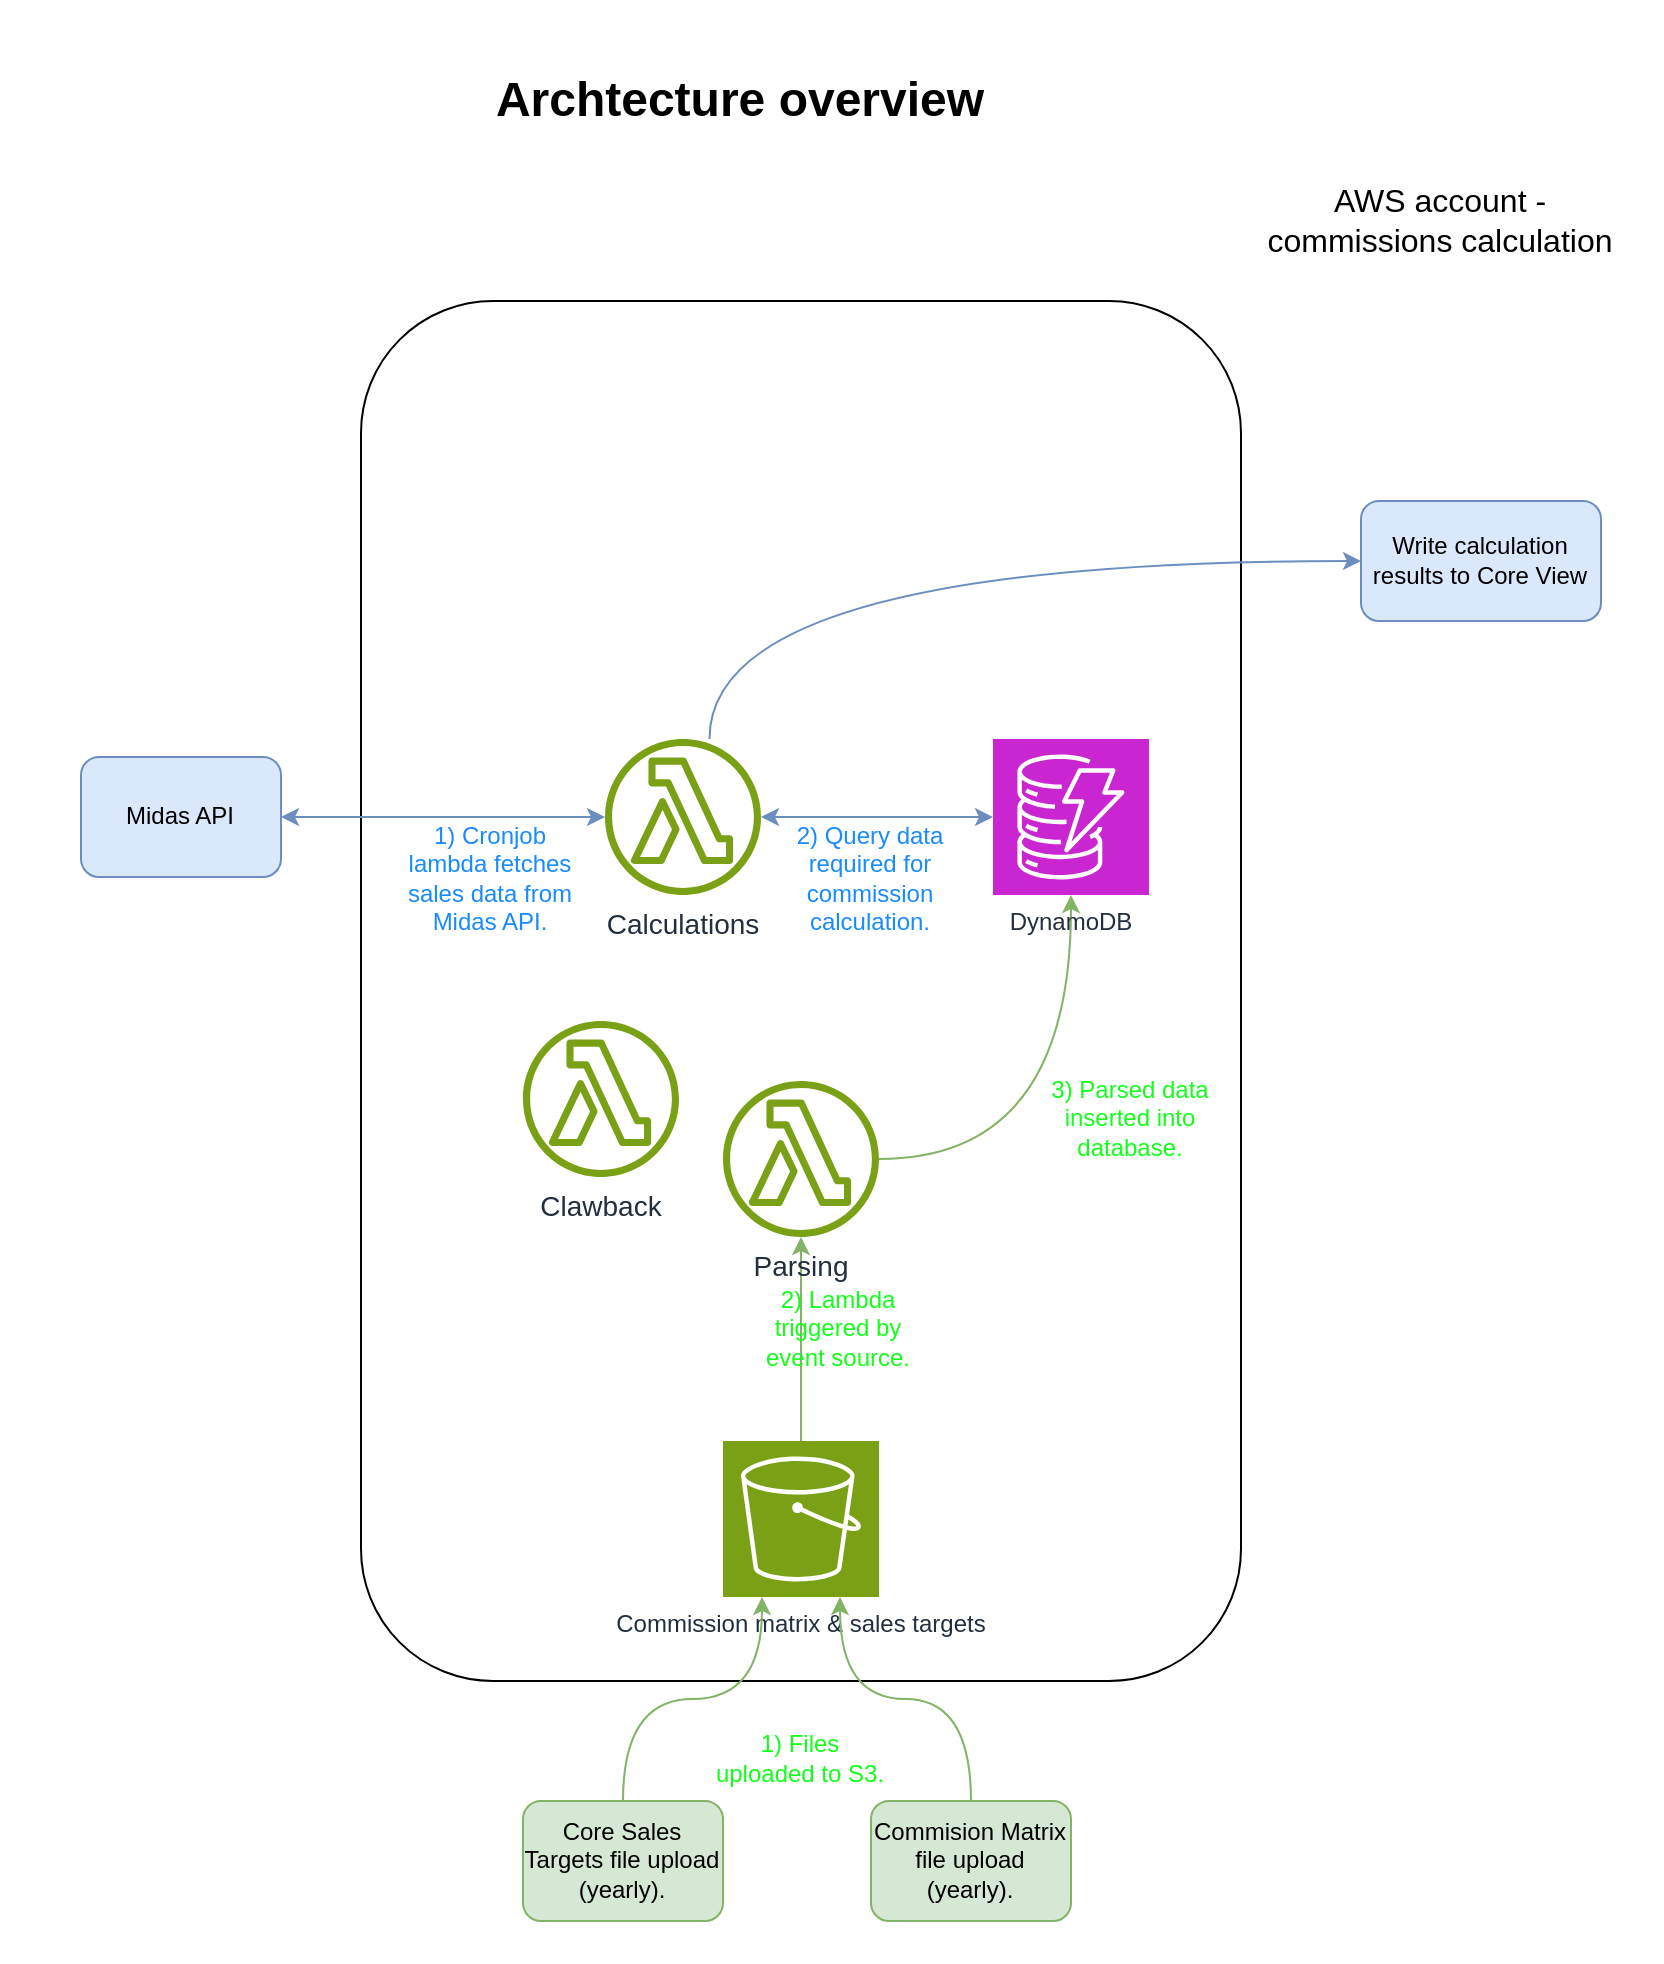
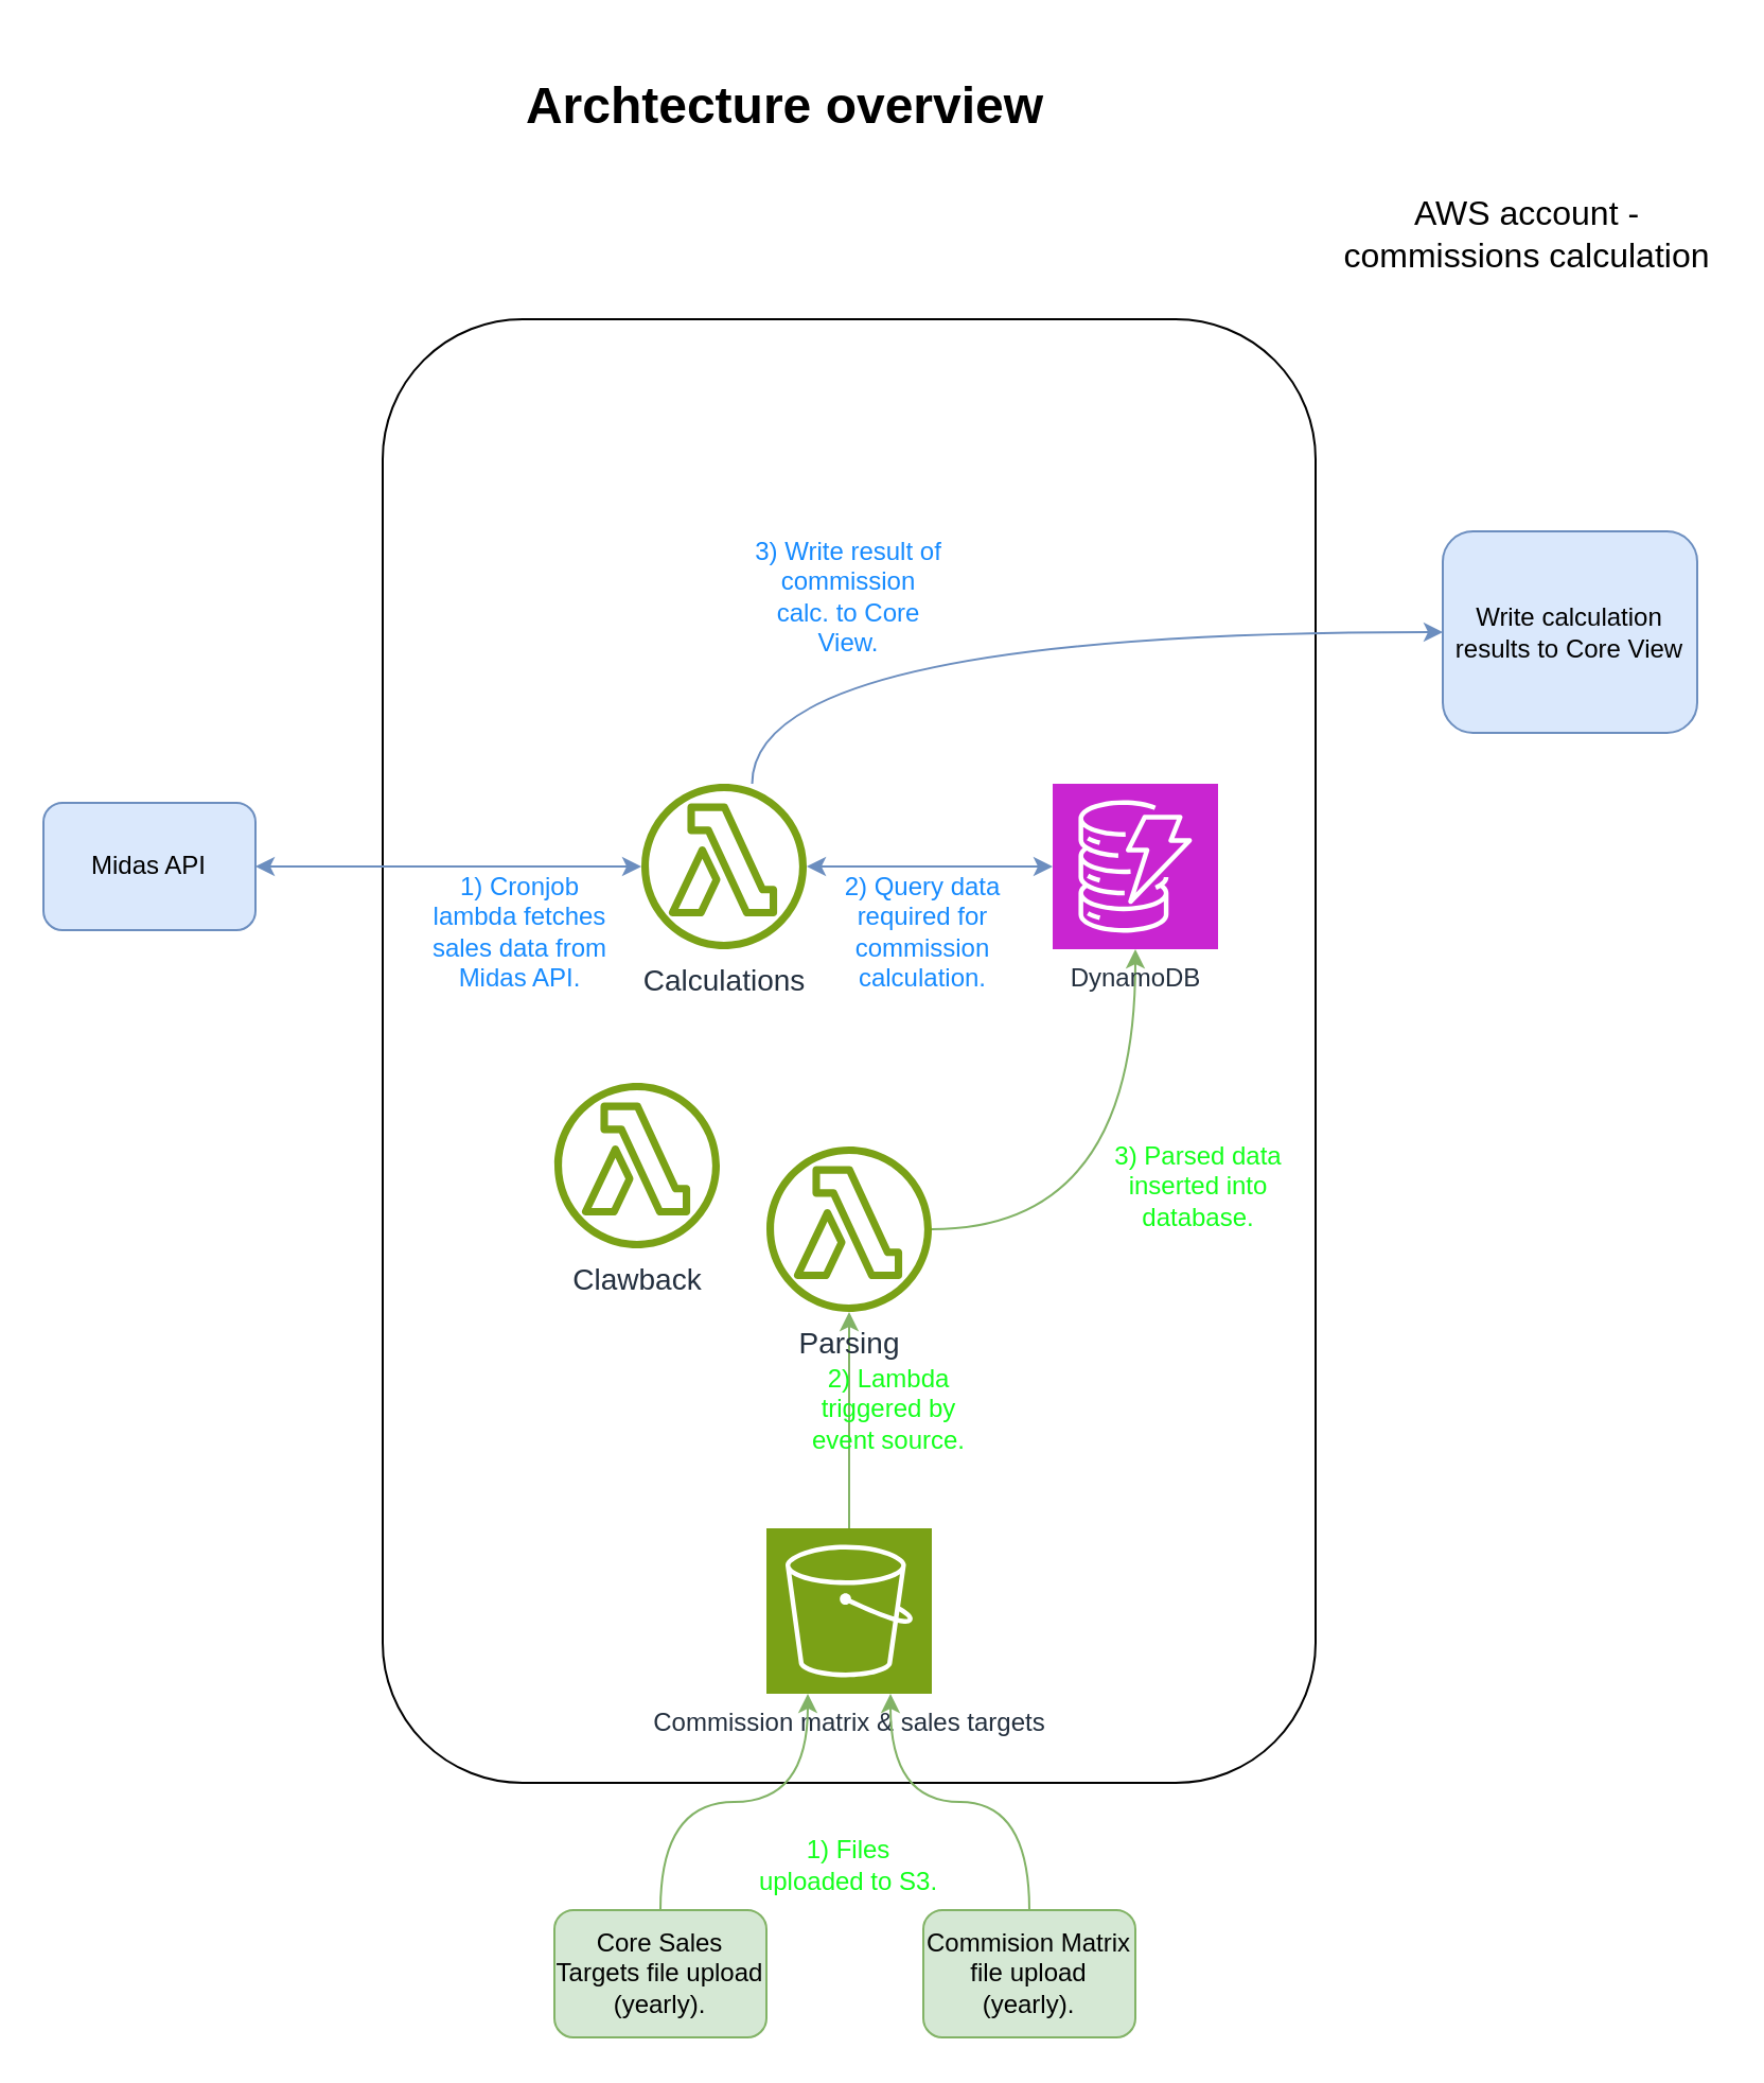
  <mxCell id="0" />
  <mxCell id="1" parent="0" />
  <mxCell id="2" value="" style="rounded=1;whiteSpace=wrap;html=1;fillColor=none;" parent="1" vertex="1"><mxGeometry x="180" y="150" width="440" height="690" as="geometry" /></mxCell>
- <mxCell id="3" value="Midas API" style="rounded=1;whiteSpace=wrap;html=1;fillColor=#dae8fc;strokeColor=#6c8ebf;" parent="1" vertex="1"><mxGeometry x="40" y="378" width="100" height="60" as="geometry" /></mxCell>
+ <mxCell id="3" value="Midas API" style="rounded=1;whiteSpace=wrap;html=1;fillColor=#dae8fc;strokeColor=#6c8ebf;" parent="1" vertex="1"><mxGeometry x="20" y="378" width="100" height="60" as="geometry" /></mxCell>
  <mxCell id="4" style="edgeStyle=orthogonalEdgeStyle;orthogonalLoop=1;jettySize=auto;html=1;startArrow=classic;startFill=1;curved=1;entryX=0;entryY=0.5;entryDx=0;entryDy=0;entryPerimeter=0;fillColor=#dae8fc;strokeColor=#6c8ebf;" parent="1" source="7" target="24" edge="1"><mxGeometry relative="1" as="geometry"><mxPoint x="610" y="408" as="targetPoint" /></mxGeometry></mxCell>
  <mxCell id="5" style="edgeStyle=orthogonalEdgeStyle;orthogonalLoop=1;jettySize=auto;html=1;exitX=0.67;exitY=0;exitDx=0;exitDy=0;exitPerimeter=0;entryX=0;entryY=0.5;entryDx=0;entryDy=0;curved=1;fillColor=#dae8fc;strokeColor=#6c8ebf;" parent="1" source="7" target="9" edge="1"><mxGeometry relative="1" as="geometry" /></mxCell>
  <mxCell id="6" style="edgeStyle=orthogonalEdgeStyle;rounded=0;orthogonalLoop=1;jettySize=auto;html=1;entryX=1;entryY=0.5;entryDx=0;entryDy=0;startArrow=classic;startFill=1;fillColor=#dae8fc;strokeColor=#6c8ebf;" parent="1" source="7" target="3" edge="1"><mxGeometry relative="1" as="geometry" /></mxCell>
  <mxCell id="7" value="&lt;span style=&quot;font-size: 14px;&quot;&gt;Calculations&lt;/span&gt;" style="sketch=0;outlineConnect=0;fontColor=#232F3E;gradientColor=none;fillColor=#7AA116;strokeColor=none;dashed=0;verticalLabelPosition=bottom;verticalAlign=top;align=center;html=1;fontSize=12;fontStyle=0;aspect=fixed;pointerEvents=1;shape=mxgraph.aws4.lambda_function;points=[[0,0.2,0,0,0],[0,0.4,0,0,0],[0,0.6,0,0,0],[0,0.8,0,0,0],[0.33,0,0,0,0],[0.67,0,0,0,0],[1,0.2,0,0,0],[1,0.4,0,0,0],[1,0.6,0,0,0],[1,0.8,0,0,0]];" parent="1" vertex="1"><mxGeometry x="302" y="369" width="78" height="78" as="geometry" /></mxCell>
  <mxCell id="8" value="&lt;font style=&quot;font-size: 16px;&quot;&gt;AWS account - commissions calculation&lt;/font&gt;" style="text;html=1;strokeColor=none;fillColor=none;align=center;verticalAlign=middle;whiteSpace=wrap;rounded=0;" parent="1" vertex="1"><mxGeometry x="630" y="60" width="180" height="100" as="geometry" /></mxCell>
- <mxCell id="9" value="Write calculation results to Core View" style="rounded=1;whiteSpace=wrap;html=1;fillColor=#dae8fc;strokeColor=#6c8ebf;" parent="1" vertex="1"><mxGeometry x="680" y="250" width="120" height="60" as="geometry" /></mxCell>
+ <mxCell id="9" value="Write calculation results to Core View" style="rounded=1;whiteSpace=wrap;html=1;fillColor=#dae8fc;strokeColor=#6c8ebf;" parent="1" vertex="1"><mxGeometry x="680" y="250" width="120" height="95" as="geometry" /></mxCell>
  <mxCell id="10" style="edgeStyle=orthogonalEdgeStyle;orthogonalLoop=1;jettySize=auto;html=1;curved=1;fillColor=#d5e8d4;strokeColor=#82b366;" parent="1" source="11" target="12" edge="1"><mxGeometry relative="1" as="geometry" /></mxCell>
  <mxCell id="11" value="Commission matrix &amp;amp; sales targets" style="sketch=0;points=[[0,0,0],[0.25,0,0],[0.5,0,0],[0.75,0,0],[1,0,0],[0,1,0],[0.25,1,0],[0.5,1,0],[0.75,1,0],[1,1,0],[0,0.25,0],[0,0.5,0],[0,0.75,0],[1,0.25,0],[1,0.5,0],[1,0.75,0]];outlineConnect=0;fontColor=#232F3E;fillColor=#7AA116;strokeColor=#ffffff;dashed=0;verticalLabelPosition=bottom;verticalAlign=top;align=center;html=1;fontSize=12;fontStyle=0;aspect=fixed;shape=mxgraph.aws4.resourceIcon;resIcon=mxgraph.aws4.s3;" parent="1" vertex="1"><mxGeometry x="361" y="720" width="78" height="78" as="geometry" /></mxCell>
  <mxCell id="12" value="&lt;span style=&quot;font-size: 14px;&quot;&gt;Parsing&lt;/span&gt;" style="sketch=0;outlineConnect=0;fontColor=#232F3E;gradientColor=none;fillColor=#7AA116;strokeColor=none;dashed=0;verticalLabelPosition=bottom;verticalAlign=top;align=center;html=1;fontSize=12;fontStyle=0;aspect=fixed;pointerEvents=1;shape=mxgraph.aws4.lambda_function;points=[[0,0.2,0,0,0],[0,0.4,0,0,0],[0,0.6,0,0,0],[0,0.8,0,0,0],[0.33,0,0,0,0],[0.67,0,0,0,0],[1,0.2,0,0,0],[1,0.4,0,0,0],[1,0.6,0,0,0],[1,0.8,0,0,0]];" parent="1" vertex="1"><mxGeometry x="361" y="540" width="78" height="78" as="geometry" /></mxCell>
  <mxCell id="13" style="edgeStyle=orthogonalEdgeStyle;orthogonalLoop=1;jettySize=auto;html=1;curved=1;fillColor=#d5e8d4;strokeColor=#82b366;" parent="1" source="12" target="24" edge="1"><mxGeometry relative="1" as="geometry"><mxPoint x="649" y="447" as="targetPoint" /></mxGeometry></mxCell>
  <mxCell id="14" value="Core Sales Targets file upload (yearly)." style="rounded=1;whiteSpace=wrap;html=1;fillColor=#d5e8d4;strokeColor=#82b366;" parent="1" vertex="1"><mxGeometry x="261" y="900" width="100" height="60" as="geometry" /></mxCell>
  <mxCell id="15" value="Commision Matrix file upload (yearly)." style="rounded=1;whiteSpace=wrap;html=1;fillColor=#d5e8d4;strokeColor=#82b366;" parent="1" vertex="1"><mxGeometry x="435" y="900" width="100" height="60" as="geometry" /></mxCell>
  <mxCell id="16" style="edgeStyle=orthogonalEdgeStyle;orthogonalLoop=1;jettySize=auto;html=1;entryX=0.25;entryY=1;entryDx=0;entryDy=0;entryPerimeter=0;curved=1;fillColor=#d5e8d4;strokeColor=#82b366;" parent="1" source="14" target="11" edge="1"><mxGeometry relative="1" as="geometry" /></mxCell>
  <mxCell id="17" style="edgeStyle=orthogonalEdgeStyle;orthogonalLoop=1;jettySize=auto;html=1;entryX=0.75;entryY=1;entryDx=0;entryDy=0;entryPerimeter=0;curved=1;fillColor=#d5e8d4;strokeColor=#82b366;" parent="1" source="15" target="11" edge="1"><mxGeometry relative="1" as="geometry" /></mxCell>
  <mxCell id="18" value="1) Cronjob lambda fetches sales data from Midas API." style="text;html=1;strokeColor=none;fillColor=none;align=center;verticalAlign=middle;whiteSpace=wrap;rounded=0;fontColor=#178BFF;" parent="1" vertex="1"><mxGeometry x="200" y="410" width="90" height="58" as="geometry" /></mxCell>
  <mxCell id="19" value="2) Query data required for commission calculation." style="text;html=1;strokeColor=none;fillColor=none;align=center;verticalAlign=middle;whiteSpace=wrap;rounded=0;fontColor=#178BFF;" parent="1" vertex="1"><mxGeometry x="390" y="410" width="90" height="58" as="geometry" /></mxCell>
+ <mxCell id="20" value="3) Write result of commission calc. to Core View." style="text;html=1;strokeColor=none;fillColor=none;align=center;verticalAlign=middle;whiteSpace=wrap;rounded=0;fontColor=#178BFF;" parent="1" vertex="1"><mxGeometry x="355" y="252" width="90" height="58" as="geometry" /></mxCell>
  <mxCell id="21" value="1) Files uploaded to S3." style="text;html=1;strokeColor=none;fillColor=none;align=center;verticalAlign=middle;whiteSpace=wrap;rounded=0;fontColor=#12FF1A;" parent="1" vertex="1"><mxGeometry x="355" y="850" width="90" height="58" as="geometry" /></mxCell>
  <mxCell id="22" value="2) Lambda triggered by event source." style="text;html=1;strokeColor=none;fillColor=none;align=center;verticalAlign=middle;whiteSpace=wrap;rounded=0;fontColor=#12FF1A;" parent="1" vertex="1"><mxGeometry x="374" y="635" width="90" height="58" as="geometry" /></mxCell>
  <mxCell id="23" value="3) Parsed data inserted into database." style="text;html=1;strokeColor=none;fillColor=none;align=center;verticalAlign=middle;whiteSpace=wrap;rounded=0;fontColor=#12FF1A;" parent="1" vertex="1"><mxGeometry x="520" y="530" width="90" height="58" as="geometry" /></mxCell>
  <mxCell id="24" value="&lt;div style=&quot;&quot;&gt;&lt;span style=&quot;background-color: initial;&quot;&gt;DynamoDB&lt;/span&gt;&lt;/div&gt;" style="sketch=0;points=[[0,0,0],[0.25,0,0],[0.5,0,0],[0.75,0,0],[1,0,0],[0,1,0],[0.25,1,0],[0.5,1,0],[0.75,1,0],[1,1,0],[0,0.25,0],[0,0.5,0],[0,0.75,0],[1,0.25,0],[1,0.5,0],[1,0.75,0]];outlineConnect=0;fontColor=#232F3E;fillColor=#C925D1;strokeColor=#ffffff;dashed=0;verticalLabelPosition=bottom;verticalAlign=top;align=center;html=1;fontSize=12;fontStyle=0;aspect=fixed;shape=mxgraph.aws4.resourceIcon;resIcon=mxgraph.aws4.dynamodb;" parent="1" vertex="1"><mxGeometry x="496" y="369" width="78" height="78" as="geometry" /></mxCell>
  <mxCell id="25" value="&lt;h1&gt;Archtecture overview&lt;/h1&gt;" style="text;html=1;strokeColor=none;fillColor=none;align=center;verticalAlign=middle;whiteSpace=wrap;rounded=0;" parent="1" vertex="1"><mxGeometry x="220" y="20" width="300" height="60" as="geometry" /></mxCell>
  <mxCell id="26" value="&lt;span style=&quot;font-size: 14px;&quot;&gt;Clawback&lt;/span&gt;" style="sketch=0;outlineConnect=0;fontColor=#232F3E;gradientColor=none;fillColor=#7AA116;strokeColor=none;dashed=0;verticalLabelPosition=bottom;verticalAlign=top;align=center;html=1;fontSize=12;fontStyle=0;aspect=fixed;pointerEvents=1;shape=mxgraph.aws4.lambda_function;points=[[0,0.2,0,0,0],[0,0.4,0,0,0],[0,0.6,0,0,0],[0,0.8,0,0,0],[0.33,0,0,0,0],[0.67,0,0,0,0],[1,0.2,0,0,0],[1,0.4,0,0,0],[1,0.6,0,0,0],[1,0.8,0,0,0]];" vertex="1" parent="1"><mxGeometry x="261" y="510" width="78" height="78" as="geometry" /></mxCell>
